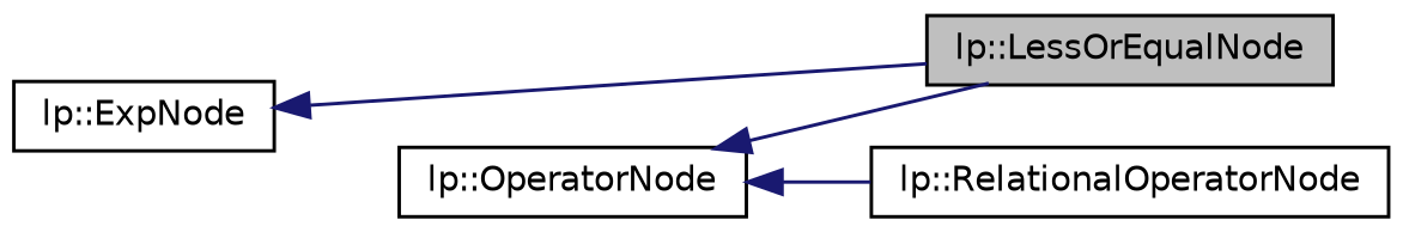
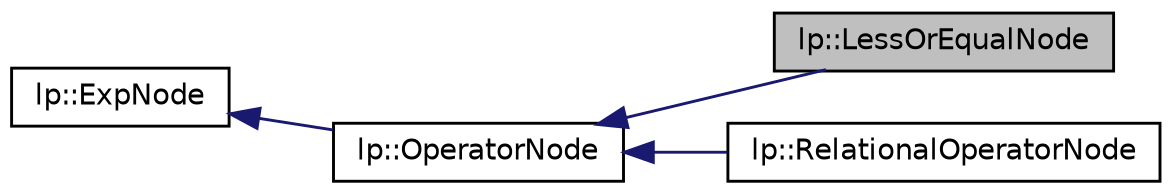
  digraph {
    rankdir=LR
    node [color=black fillcolor=white fontname=Helvetica fontsize=10 shape=record style=filled]
    edge [color=midnightblue dir=back fontname=Helvetica fontsize=10 labelfontname=Helvetica labelfontsize=10 style=solid]
    n1 [fillcolor=grey75 fontcolor=black height=0.2 label="lp::LessOrEqualNode" width=0.4]
    n2 [height=0.2 label="lp::RelationalOperatorNode" width=0.4]
    n3 [height=0.2 label="lp::OperatorNode" width=0.4]
    n4 [height=0.2 label="lp::ExpNode" width=0.4]
    n3 -> n1
    n3 -> n2
-   n4 -> n1
+   n4 -> n3
  }
